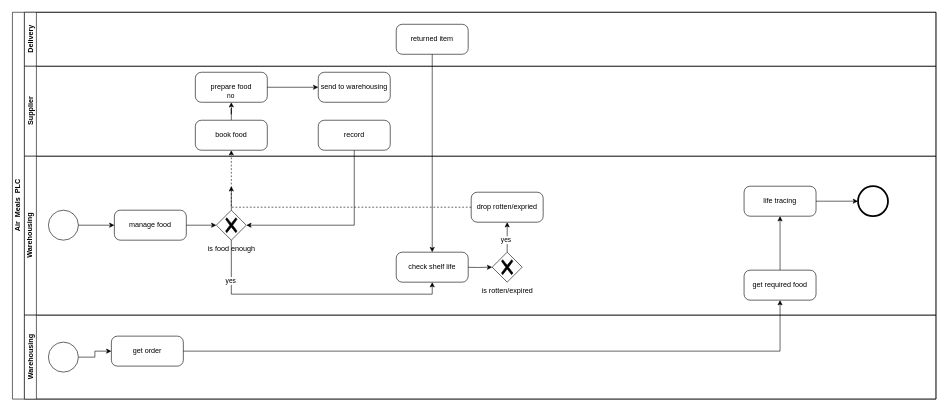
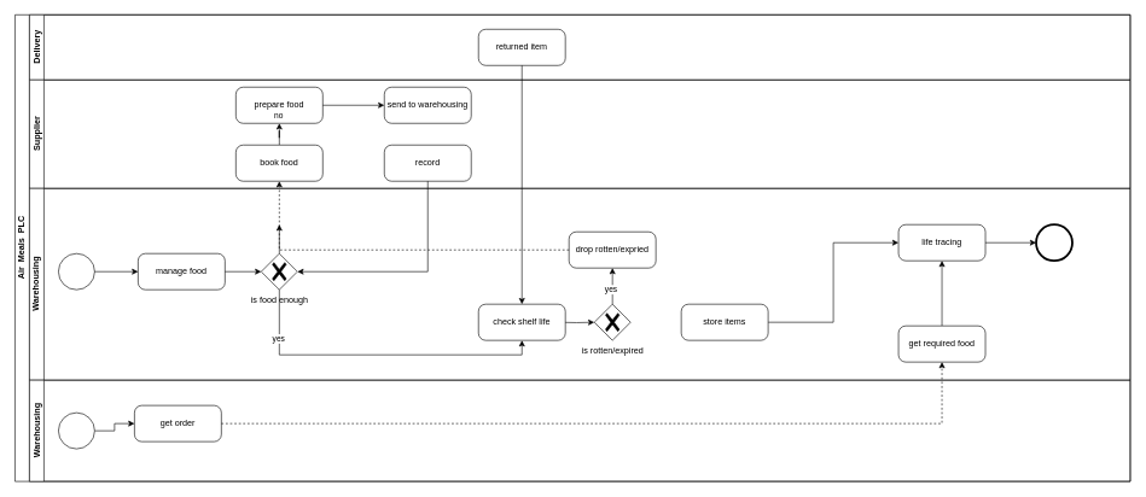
  <mxCell id="0" />
  <mxCell id="1" parent="0" />
  <mxCell id="2" value="Air&amp;nbsp; Meals&amp;nbsp; PLC " style="swimlane;html=1;childLayout=stackLayout;resizeParent=1;resizeParentMax=0;horizontal=0;startSize=20;horizontalStack=0;" vertex="1" parent="1"><mxGeometry x="20" y="20" width="1540" height="645" as="geometry" /></mxCell>
  <mxCell id="3" value="Delivery" style="swimlane;html=1;startSize=20;horizontal=0;" vertex="1" parent="2"><mxGeometry x="20" width="1520" height="90" as="geometry" /></mxCell>
  <mxCell id="4" value="returned item" style="points=[[0.25,0,0],[0.5,0,0],[0.75,0,0],[1,0.25,0],[1,0.5,0],[1,0.75,0],[0.75,1,0],[0.5,1,0],[0.25,1,0],[0,0.75,0],[0,0.5,0],[0,0.25,0]];shape=mxgraph.bpmn.task;whiteSpace=wrap;rectStyle=rounded;size=10;html=1;taskMarker=abstract;" vertex="1" parent="3"><mxGeometry x="620" y="20" width="120" height="50" as="geometry" /></mxCell>
  <mxCell id="5" value="Supplier" style="swimlane;html=1;startSize=20;horizontal=0;" vertex="1" parent="2"><mxGeometry x="20" y="90" width="1520" height="150" as="geometry" /></mxCell>
  <mxCell id="6" value="record" style="points=[[0.25,0,0],[0.5,0,0],[0.75,0,0],[1,0.25,0],[1,0.5,0],[1,0.75,0],[0.75,1,0],[0.5,1,0],[0.25,1,0],[0,0.75,0],[0,0.5,0],[0,0.25,0]];shape=mxgraph.bpmn.task;whiteSpace=wrap;rectStyle=rounded;size=10;html=1;taskMarker=abstract;" vertex="1" parent="5"><mxGeometry x="490" y="90" width="120" height="50" as="geometry" /></mxCell>
  <mxCell id="7" value="Warehousing" style="swimlane;html=1;startSize=20;horizontal=0;" vertex="1" parent="2"><mxGeometry x="20" y="240" width="1520" height="265" as="geometry" /></mxCell>
  <mxCell id="8" value="prepare food" style="points=[[0.25,0,0],[0.5,0,0],[0.75,0,0],[1,0.25,0],[1,0.5,0],[1,0.75,0],[0.75,1,0],[0.5,1,0],[0.25,1,0],[0,0.75,0],[0,0.5,0],[0,0.25,0]];shape=mxgraph.bpmn.task;whiteSpace=wrap;rectStyle=rounded;size=10;html=1;taskMarker=abstract;" vertex="1" parent="7"><mxGeometry x="285" y="-140" width="120" height="50" as="geometry" /></mxCell>
  <mxCell id="9" value="send to warehousing" style="points=[[0.25,0,0],[0.5,0,0],[0.75,0,0],[1,0.25,0],[1,0.5,0],[1,0.75,0],[0.75,1,0],[0.5,1,0],[0.25,1,0],[0,0.75,0],[0,0.5,0],[0,0.25,0]];shape=mxgraph.bpmn.task;whiteSpace=wrap;rectStyle=rounded;size=10;html=1;taskMarker=abstract;" vertex="1" parent="7"><mxGeometry x="490" y="-140" width="120" height="50" as="geometry" /></mxCell>
  <mxCell id="10" style="edgeStyle=orthogonalEdgeStyle;rounded=0;orthogonalLoop=1;jettySize=auto;html=1;" edge="1" parent="7" source="8" target="9"><mxGeometry relative="1" as="geometry" /></mxCell>
  <mxCell id="11" style="edgeStyle=orthogonalEdgeStyle;rounded=0;orthogonalLoop=1;jettySize=auto;html=1;entryX=0.5;entryY=1;entryDx=0;entryDy=0;entryPerimeter=0;" edge="1" parent="7" source="19" target="8"><mxGeometry relative="1" as="geometry" /></mxCell>
  <mxCell id="12" value="" style="points=[[0.145,0.145,0],[0.5,0,0],[0.855,0.145,0],[1,0.5,0],[0.855,0.855,0],[0.5,1,0],[0.145,0.855,0],[0,0.5,0]];shape=mxgraph.bpmn.event;html=1;verticalLabelPosition=bottom;labelBackgroundColor=#ffffff;verticalAlign=top;align=center;perimeter=ellipsePerimeter;outlineConnect=0;aspect=fixed;outline=standard;symbol=general;" vertex="1" parent="7"><mxGeometry x="40" y="90" width="50" height="50" as="geometry" /></mxCell>
  <mxCell id="13" value="manage food" style="points=[[0.25,0,0],[0.5,0,0],[0.75,0,0],[1,0.25,0],[1,0.5,0],[1,0.75,0],[0.75,1,0],[0.5,1,0],[0.25,1,0],[0,0.75,0],[0,0.5,0],[0,0.25,0]];shape=mxgraph.bpmn.task;whiteSpace=wrap;rectStyle=rounded;size=10;html=1;taskMarker=abstract;" vertex="1" parent="7"><mxGeometry x="150" y="90" width="120" height="50" as="geometry" /></mxCell>
  <mxCell id="14" style="edgeStyle=orthogonalEdgeStyle;rounded=0;orthogonalLoop=1;jettySize=auto;html=1;" edge="1" parent="7" source="12" target="13"><mxGeometry relative="1" as="geometry" /></mxCell>
  <mxCell id="15" style="edgeStyle=orthogonalEdgeStyle;rounded=0;orthogonalLoop=1;jettySize=auto;html=1;" edge="1" parent="7" source="17"><mxGeometry relative="1" as="geometry"><mxPoint x="345" y="50" as="targetPoint" /></mxGeometry></mxCell>
  <mxCell id="16" value="no" style="edgeLabel;html=1;align=center;verticalAlign=middle;resizable=0;points=[];" vertex="1" connectable="0" parent="15"><mxGeometry x="-0.188" y="2" relative="1" as="geometry"><mxPoint y="-175" as="offset" /></mxGeometry></mxCell>
  <mxCell id="17" value="is food enough" style="points=[[0.25,0.25,0],[0.5,0,0],[0.75,0.25,0],[1,0.5,0],[0.75,0.75,0],[0.5,1,0],[0.25,0.75,0],[0,0.5,0]];shape=mxgraph.bpmn.gateway2;html=1;verticalLabelPosition=bottom;labelBackgroundColor=#ffffff;verticalAlign=top;align=center;perimeter=rhombusPerimeter;outlineConnect=0;outline=none;symbol=none;gwType=exclusive;" vertex="1" parent="7"><mxGeometry x="320" y="90" width="50" height="50" as="geometry" /></mxCell>
  <mxCell id="18" style="edgeStyle=orthogonalEdgeStyle;rounded=0;orthogonalLoop=1;jettySize=auto;html=1;entryX=0;entryY=0.5;entryDx=0;entryDy=0;entryPerimeter=0;" edge="1" parent="7" source="13" target="17"><mxGeometry relative="1" as="geometry" /></mxCell>
  <mxCell id="19" value="book food" style="points=[[0.25,0,0],[0.5,0,0],[0.75,0,0],[1,0.25,0],[1,0.5,0],[1,0.75,0],[0.75,1,0],[0.5,1,0],[0.25,1,0],[0,0.75,0],[0,0.5,0],[0,0.25,0]];shape=mxgraph.bpmn.task;whiteSpace=wrap;rectStyle=rounded;size=10;html=1;taskMarker=abstract;" vertex="1" parent="7"><mxGeometry x="285" y="-60" width="120" height="50" as="geometry" /></mxCell>
  <mxCell id="20" style="edgeStyle=orthogonalEdgeStyle;rounded=0;orthogonalLoop=1;jettySize=auto;html=1;" edge="1" parent="7" source="17" target="23"><mxGeometry relative="1" as="geometry"><mxPoint x="540" y="352.5" as="targetPoint" /><Array as="points"><mxPoint x="345" y="230" /><mxPoint x="680" y="230" /></Array></mxGeometry></mxCell>
  <mxCell id="21" value="yes" style="edgeLabel;html=1;align=center;verticalAlign=middle;resizable=0;points=[];" vertex="1" connectable="0" parent="20"><mxGeometry x="-0.699" y="-2" relative="1" as="geometry"><mxPoint as="offset" /></mxGeometry></mxCell>
  <mxCell id="22" style="edgeStyle=orthogonalEdgeStyle;rounded=0;orthogonalLoop=1;jettySize=auto;html=1;" edge="1" parent="7" target="24"><mxGeometry relative="1" as="geometry"><mxPoint x="730" y="185" as="sourcePoint" /></mxGeometry></mxCell>
  <mxCell id="23" value="check shelf life" style="points=[[0.25,0,0],[0.5,0,0],[0.75,0,0],[1,0.25,0],[1,0.5,0],[1,0.75,0],[0.75,1,0],[0.5,1,0],[0.25,1,0],[0,0.75,0],[0,0.5,0],[0,0.25,0]];shape=mxgraph.bpmn.task;whiteSpace=wrap;rectStyle=rounded;size=10;html=1;taskMarker=abstract;" vertex="1" parent="7"><mxGeometry x="620" y="160" width="120" height="50" as="geometry" /></mxCell>
  <mxCell id="24" value="is rotten/expired" style="points=[[0.25,0.25,0],[0.5,0,0],[0.75,0.25,0],[1,0.5,0],[0.75,0.75,0],[0.5,1,0],[0.25,0.75,0],[0,0.5,0]];shape=mxgraph.bpmn.gateway2;html=1;verticalLabelPosition=bottom;labelBackgroundColor=#ffffff;verticalAlign=top;align=center;perimeter=rhombusPerimeter;outlineConnect=0;outline=none;symbol=none;gwType=exclusive;" vertex="1" parent="7"><mxGeometry x="780" y="160" width="50" height="50" as="geometry" /></mxCell>
  <mxCell id="25" value="drop rotten/expried" style="points=[[0.25,0,0],[0.5,0,0],[0.75,0,0],[1,0.25,0],[1,0.5,0],[1,0.75,0],[0.75,1,0],[0.5,1,0],[0.25,1,0],[0,0.75,0],[0,0.5,0],[0,0.25,0]];shape=mxgraph.bpmn.task;whiteSpace=wrap;rectStyle=rounded;size=10;html=1;taskMarker=abstract;" vertex="1" parent="7"><mxGeometry x="745" y="60" width="120" height="50" as="geometry" /></mxCell>
  <mxCell id="26" style="edgeStyle=orthogonalEdgeStyle;rounded=0;orthogonalLoop=1;jettySize=auto;html=1;entryX=0.5;entryY=1;entryDx=0;entryDy=0;entryPerimeter=0;dashed=1;" edge="1" parent="7" source="25" target="19"><mxGeometry relative="1" as="geometry"><Array as="points"><mxPoint x="345" y="85" /></Array></mxGeometry></mxCell>
  <mxCell id="27" style="edgeStyle=orthogonalEdgeStyle;rounded=0;orthogonalLoop=1;jettySize=auto;html=1;entryX=0.5;entryY=1;entryDx=0;entryDy=0;entryPerimeter=0;" edge="1" parent="7" source="24" target="25"><mxGeometry relative="1" as="geometry" /></mxCell>
  <mxCell id="28" value="yes" style="edgeLabel;html=1;align=center;verticalAlign=middle;resizable=0;points=[];" vertex="1" connectable="0" parent="27"><mxGeometry x="-0.152" y="3" relative="1" as="geometry"><mxPoint as="offset" /></mxGeometry></mxCell>
+ <mxCell id="29" style="edgeStyle=orthogonalEdgeStyle;rounded=0;orthogonalLoop=1;jettySize=auto;html=1;entryX=0;entryY=0.5;entryDx=0;entryDy=0;entryPerimeter=0;" edge="1" parent="7" source="30" target="31"><mxGeometry relative="1" as="geometry"><mxPoint x="1070" y="185" as="targetPoint" /></mxGeometry></mxCell>
+ <mxCell id="30" value="store items" style="points=[[0.25,0,0],[0.5,0,0],[0.75,0,0],[1,0.25,0],[1,0.5,0],[1,0.75,0],[0.75,1,0],[0.5,1,0],[0.25,1,0],[0,0.75,0],[0,0.5,0],[0,0.25,0]];shape=mxgraph.bpmn.task;whiteSpace=wrap;rectStyle=rounded;size=10;html=1;taskMarker=abstract;" vertex="1" parent="7"><mxGeometry x="900" y="160" width="120" height="50" as="geometry" /></mxCell>
  <mxCell id="31" value="life tracing" style="points=[[0.25,0,0],[0.5,0,0],[0.75,0,0],[1,0.25,0],[1,0.5,0],[1,0.75,0],[0.75,1,0],[0.5,1,0],[0.25,1,0],[0,0.75,0],[0,0.5,0],[0,0.25,0]];shape=mxgraph.bpmn.task;whiteSpace=wrap;rectStyle=rounded;size=10;html=1;taskMarker=abstract;" vertex="1" parent="7"><mxGeometry x="1200" y="50" width="120" height="50" as="geometry" /></mxCell>
  <mxCell id="32" value="" style="points=[[0.145,0.145,0],[0.5,0,0],[0.855,0.145,0],[1,0.5,0],[0.855,0.855,0],[0.5,1,0],[0.145,0.855,0],[0,0.5,0]];shape=mxgraph.bpmn.event;html=1;verticalLabelPosition=bottom;labelBackgroundColor=#ffffff;verticalAlign=top;align=center;perimeter=ellipsePerimeter;outlineConnect=0;aspect=fixed;outline=end;symbol=terminate2;" vertex="1" parent="7"><mxGeometry x="1390" y="50" width="50" height="50" as="geometry" /></mxCell>
  <mxCell id="33" style="edgeStyle=orthogonalEdgeStyle;rounded=0;orthogonalLoop=1;jettySize=auto;html=1;entryX=0;entryY=0.5;entryDx=0;entryDy=0;entryPerimeter=0;" edge="1" parent="7" source="31" target="32"><mxGeometry relative="1" as="geometry" /></mxCell>
  <mxCell id="34" style="edgeStyle=orthogonalEdgeStyle;rounded=0;orthogonalLoop=1;jettySize=auto;html=1;" edge="1" parent="7" source="35" target="31"><mxGeometry relative="1" as="geometry" /></mxCell>
  <mxCell id="35" value="get required food" style="points=[[0.25,0,0],[0.5,0,0],[0.75,0,0],[1,0.25,0],[1,0.5,0],[1,0.75,0],[0.75,1,0],[0.5,1,0],[0.25,1,0],[0,0.75,0],[0,0.5,0],[0,0.25,0]];shape=mxgraph.bpmn.task;whiteSpace=wrap;rectStyle=rounded;size=10;html=1;taskMarker=abstract;" vertex="1" parent="7"><mxGeometry x="1200" y="190" width="120" height="50" as="geometry" /></mxCell>
  <mxCell id="36" value="Warehousing" style="swimlane;html=1;startSize=20;horizontal=0;" vertex="1" parent="2"><mxGeometry x="20" y="505" width="1520" height="140" as="geometry" /></mxCell>
  <mxCell id="37" style="edgeStyle=orthogonalEdgeStyle;rounded=0;orthogonalLoop=1;jettySize=auto;html=1;" edge="1" parent="36" source="38" target="39"><mxGeometry relative="1" as="geometry" /></mxCell>
  <mxCell id="38" value="" style="points=[[0.145,0.145,0],[0.5,0,0],[0.855,0.145,0],[1,0.5,0],[0.855,0.855,0],[0.5,1,0],[0.145,0.855,0],[0,0.5,0]];shape=mxgraph.bpmn.event;html=1;verticalLabelPosition=bottom;labelBackgroundColor=#ffffff;verticalAlign=top;align=center;perimeter=ellipsePerimeter;outlineConnect=0;aspect=fixed;outline=standard;symbol=general;" vertex="1" parent="36"><mxGeometry x="40" y="45" width="50" height="50" as="geometry" /></mxCell>
  <mxCell id="39" value="get order" style="points=[[0.25,0,0],[0.5,0,0],[0.75,0,0],[1,0.25,0],[1,0.5,0],[1,0.75,0],[0.75,1,0],[0.5,1,0],[0.25,1,0],[0,0.75,0],[0,0.5,0],[0,0.25,0]];shape=mxgraph.bpmn.task;whiteSpace=wrap;rectStyle=rounded;size=10;html=1;taskMarker=abstract;" vertex="1" parent="36"><mxGeometry x="145" y="35" width="120" height="50" as="geometry" /></mxCell>
  <mxCell id="40" style="edgeStyle=orthogonalEdgeStyle;rounded=0;orthogonalLoop=1;jettySize=auto;html=1;entryX=0.5;entryY=0;entryDx=0;entryDy=0;entryPerimeter=0;" edge="1" parent="2" source="4" target="23"><mxGeometry relative="1" as="geometry" /></mxCell>
- <mxCell id="41" style="edgeStyle=orthogonalEdgeStyle;rounded=0;orthogonalLoop=1;jettySize=auto;html=1;" edge="1" parent="2" source="39" target="35"><mxGeometry relative="1" as="geometry" /></mxCell>
+ <mxCell id="41" style="edgeStyle=orthogonalEdgeStyle;rounded=0;orthogonalLoop=1;jettySize=auto;html=1;dashed=1;" edge="1" parent="2" source="39" target="35"><mxGeometry relative="1" as="geometry" /></mxCell>
  <mxCell id="42" style="edgeStyle=orthogonalEdgeStyle;rounded=0;orthogonalLoop=1;jettySize=auto;html=1;entryX=1;entryY=0.5;entryDx=0;entryDy=0;entryPerimeter=0;" edge="1" parent="2" source="6" target="17"><mxGeometry relative="1" as="geometry"><Array as="points"><mxPoint x="570" y="355" /></Array></mxGeometry></mxCell>
